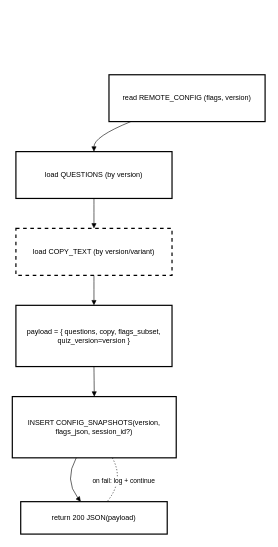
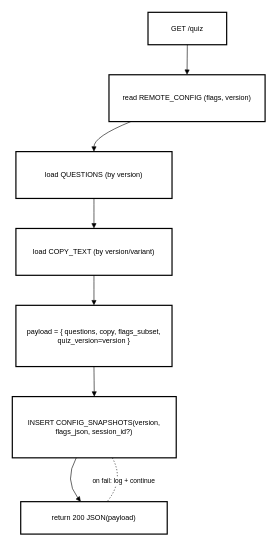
  <mxCell id="0" />
  <mxCell id="1" parent="0" />
+ <mxCell id="2" value="GET /quiz" style="whiteSpace=wrap;strokeWidth=2;" vertex="1" parent="1"><mxGeometry x="246" y="20" width="131" height="54" as="geometry" /></mxCell>
  <mxCell id="3" value="read REMOTE_CONFIG (flags, version)" style="whiteSpace=wrap;strokeWidth=2;" vertex="1" parent="1"><mxGeometry x="181" y="124" width="260" height="78" as="geometry" /></mxCell>
  <mxCell id="4" value="load QUESTIONS (by version)" style="whiteSpace=wrap;strokeWidth=2;" vertex="1" parent="1"><mxGeometry x="26" y="252" width="260" height="78" as="geometry" /></mxCell>
- <mxCell id="5" value="load COPY_TEXT (by version/variant)" style="whiteSpace=wrap;strokeWidth=2;dashed=1;" vertex="1" parent="1"><mxGeometry x="26" y="380" width="260" height="78" as="geometry" /></mxCell>
+ <mxCell id="5" value="load COPY_TEXT (by version/variant)" style="whiteSpace=wrap;strokeWidth=2;" vertex="1" parent="1"><mxGeometry x="26" y="380" width="260" height="78" as="geometry" /></mxCell>
  <mxCell id="6" value="payload = { questions, copy, flags_subset, quiz_version=version }" style="whiteSpace=wrap;strokeWidth=2;" vertex="1" parent="1"><mxGeometry x="26" y="508" width="260" height="102" as="geometry" /></mxCell>
  <mxCell id="7" value="INSERT CONFIG_SNAPSHOTS(version, flags_json, session_id?)" style="whiteSpace=wrap;strokeWidth=2;" vertex="1" parent="1"><mxGeometry x="20" y="660" width="273" height="102" as="geometry" /></mxCell>
  <mxCell id="8" value="return 200 JSON(payload)" style="whiteSpace=wrap;strokeWidth=2;" vertex="1" parent="1"><mxGeometry x="34" y="835" width="244" height="54" as="geometry" /></mxCell>
+ <mxCell id="9" value="" style="curved=1;startArrow=none;endArrow=block;exitX=0.5;exitY=1;entryX=0.5;entryY=0;rounded=0;" edge="1" parent="1" source="2" target="3"><mxGeometry relative="1" as="geometry"><Array as="points" /></mxGeometry></mxCell>
  <mxCell id="10" value="" style="curved=1;startArrow=none;endArrow=block;exitX=0.14;exitY=1;entryX=0.5;entryY=0;rounded=0;" edge="1" parent="1" source="3" target="4"><mxGeometry relative="1" as="geometry"><Array as="points"><mxPoint x="156" y="227" /></Array></mxGeometry></mxCell>
  <mxCell id="11" value="" style="curved=1;startArrow=none;endArrow=block;exitX=0.5;exitY=1;entryX=0.5;entryY=0;rounded=0;" edge="1" parent="1" source="4" target="5"><mxGeometry relative="1" as="geometry"><Array as="points" /></mxGeometry></mxCell>
  <mxCell id="12" value="" style="curved=1;startArrow=none;endArrow=block;exitX=0.5;exitY=1;entryX=0.5;entryY=0;rounded=0;" edge="1" parent="1" source="5" target="6"><mxGeometry relative="1" as="geometry"><Array as="points" /></mxGeometry></mxCell>
  <mxCell id="13" value="" style="curved=1;startArrow=none;endArrow=block;exitX=0.5;exitY=1;entryX=0.5;entryY=0;rounded=0;" edge="1" parent="1" source="6" target="7"><mxGeometry relative="1" as="geometry"><Array as="points" /></mxGeometry></mxCell>
  <mxCell id="14" value="" style="curved=1;startArrow=none;endArrow=block;exitX=0.39;exitY=1;entryX=0.41;entryY=0;rounded=0;" edge="1" parent="1" source="7" target="8"><mxGeometry relative="1" as="geometry"><Array as="points"><mxPoint x="106" y="799" /></Array></mxGeometry></mxCell>
  <mxCell id="15" value="on fail: log + continue" style="curved=1;dashed=1;dashPattern=2 3;startArrow=none;endArrow=none;exitX=0.61;exitY=1;entryX=0.59;entryY=0;rounded=0;" edge="1" parent="1" source="7" target="8"><mxGeometry relative="1" as="geometry"><Array as="points"><mxPoint x="207" y="799" /></Array></mxGeometry></mxCell>
